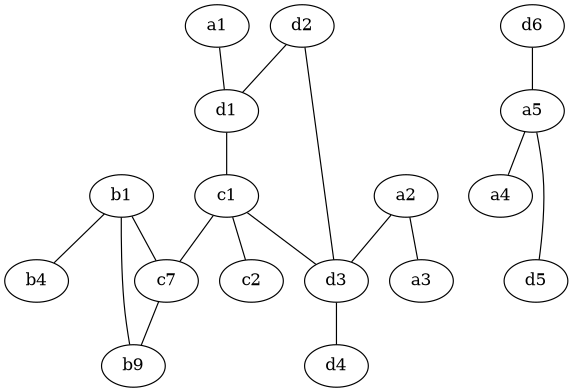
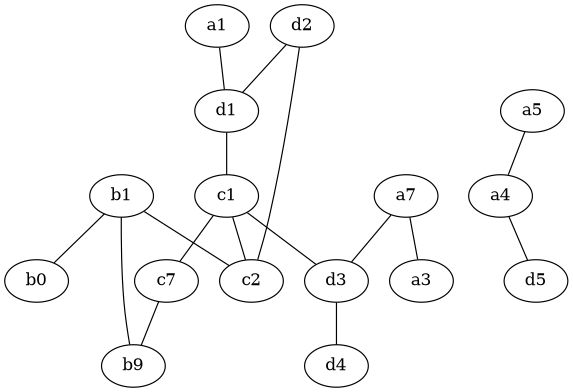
  graph {
    node [shape=oval]
    b1
-   b0 [label=b4]
+   b0
    n3 [label=c7]
    n4 [label=b9]
    c1
    c2
    d3
    d1
-   a2
+   a2 [label=a7]
    a3
    d4
    a1
    d2
    a5
    a4
    d5
-   d6
    b1 -- b0
-   b1 -- n3
+   b1 -- c2
    n3 -- n4
    n4 -- b1
    c1 -- n3
    c1 -- c2
    c1 -- d3
    d3 -- d4
    d1 -- c1
    a2 -- d3
    a2 -- a3
    a1 -- d1
-   d2 -- d3
+   d2 -- c2
    d2 -- d1
    a5 -- a4
-   a5 -- d5
-   d6 -- a5
+   a4 -- d5
  }
